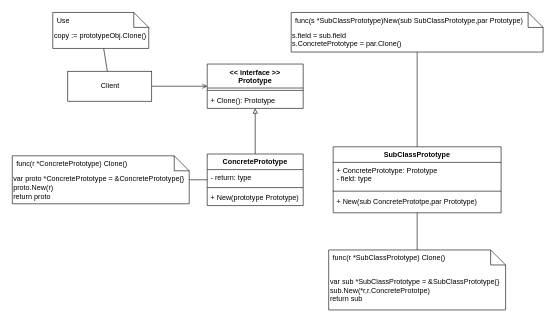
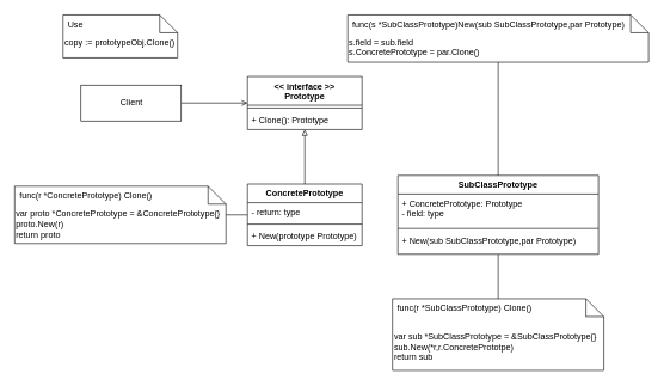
  <mxCell id="0" />
  <mxCell id="1" parent="0" />
  <mxCell id="2" value="&lt;&lt; interface &gt;&gt;&#10;Prototype" style="swimlane;fontStyle=1;align=center;verticalAlign=top;childLayout=stackLayout;horizontal=1;startSize=40;horizontalStack=0;resizeParent=1;resizeParentMax=0;resizeLast=0;collapsible=1;marginBottom=0;" parent="1" vertex="1"><mxGeometry x="345" y="106" width="160" height="74" as="geometry" /></mxCell>
  <mxCell id="3" value="" style="line;strokeWidth=1;fillColor=none;align=left;verticalAlign=middle;spacingTop=-1;spacingLeft=3;spacingRight=3;rotatable=0;labelPosition=right;points=[];portConstraint=eastwest;strokeColor=inherit;" parent="2" vertex="1"><mxGeometry y="40" width="160" height="8" as="geometry" /></mxCell>
  <mxCell id="4" value="+ Clone(): Prototype" style="text;strokeColor=none;fillColor=none;align=left;verticalAlign=top;spacingLeft=4;spacingRight=4;overflow=hidden;rotatable=0;points=[[0,0.5],[1,0.5]];portConstraint=eastwest;" parent="2" vertex="1"><mxGeometry y="48" width="160" height="26" as="geometry" /></mxCell>
  <mxCell id="5" value="" style="edgeStyle=none;html=1;endArrow=block;endFill=0;" parent="1" source="6" target="2" edge="1"><mxGeometry relative="1" as="geometry" /></mxCell>
  <mxCell id="6" value="ConcretePrototype" style="swimlane;fontStyle=1;align=center;verticalAlign=top;childLayout=stackLayout;horizontal=1;startSize=26;horizontalStack=0;resizeParent=1;resizeParentMax=0;resizeLast=0;collapsible=1;marginBottom=0;" parent="1" vertex="1"><mxGeometry x="345" y="256" width="160" height="86" as="geometry" /></mxCell>
  <mxCell id="7" value="- return: type" style="text;strokeColor=none;fillColor=none;align=left;verticalAlign=top;spacingLeft=4;spacingRight=4;overflow=hidden;rotatable=0;points=[[0,0.5],[1,0.5]];portConstraint=eastwest;" parent="6" vertex="1"><mxGeometry y="26" width="160" height="26" as="geometry" /></mxCell>
  <mxCell id="8" value="" style="line;strokeWidth=1;fillColor=none;align=left;verticalAlign=middle;spacingTop=-1;spacingLeft=3;spacingRight=3;rotatable=0;labelPosition=right;points=[];portConstraint=eastwest;strokeColor=inherit;" parent="6" vertex="1"><mxGeometry y="52" width="160" height="8" as="geometry" /></mxCell>
  <mxCell id="9" value="+ New(prototype Prototype)" style="text;strokeColor=none;fillColor=none;align=left;verticalAlign=top;spacingLeft=4;spacingRight=4;overflow=hidden;rotatable=0;points=[[0,0.5],[1,0.5]];portConstraint=eastwest;" vertex="1" parent="6"><mxGeometry y="60" width="160" height="26" as="geometry" /></mxCell>
  <mxCell id="10" value="SubClassPrototype" style="swimlane;fontStyle=1;align=center;verticalAlign=top;childLayout=stackLayout;horizontal=1;startSize=26;horizontalStack=0;resizeParent=1;resizeParentMax=0;resizeLast=0;collapsible=1;marginBottom=0;" parent="1" vertex="1"><mxGeometry x="555" y="244" width="280" height="110" as="geometry" /></mxCell>
  <mxCell id="11" value="+ ConcretePrototype: Prototype&#10;- field: type" style="text;strokeColor=none;fillColor=none;align=left;verticalAlign=top;spacingLeft=4;spacingRight=4;overflow=hidden;rotatable=0;points=[[0,0.5],[1,0.5]];portConstraint=eastwest;" parent="10" vertex="1"><mxGeometry y="26" width="280" height="44" as="geometry" /></mxCell>
  <mxCell id="12" value="" style="line;strokeWidth=1;fillColor=none;align=left;verticalAlign=middle;spacingTop=-1;spacingLeft=3;spacingRight=3;rotatable=0;labelPosition=right;points=[];portConstraint=eastwest;strokeColor=inherit;" parent="10" vertex="1"><mxGeometry y="70" width="280" height="8" as="geometry" /></mxCell>
- <mxCell id="13" value="+ New(sub ConcretePrototpe,par Prototype)" style="text;strokeColor=none;fillColor=none;align=left;verticalAlign=top;spacingLeft=4;spacingRight=4;overflow=hidden;rotatable=0;points=[[0,0.5],[1,0.5]];portConstraint=eastwest;" vertex="1" parent="10"><mxGeometry y="78" width="280" height="32" as="geometry" /></mxCell>
+ <mxCell id="13" value="+ New(sub SubClassPrototype,par Prototype)" style="text;strokeColor=none;fillColor=none;align=left;verticalAlign=top;spacingLeft=4;spacingRight=4;overflow=hidden;rotatable=0;points=[[0,0.5],[1,0.5]];portConstraint=eastwest;" vertex="1" parent="10"><mxGeometry y="78" width="280" height="32" as="geometry" /></mxCell>
  <mxCell id="14" value="" style="edgeStyle=none;html=1;endArrow=open;endFill=0;" parent="1" source="15" target="2" edge="1"><mxGeometry relative="1" as="geometry" /></mxCell>
  <mxCell id="15" value="Client" style="html=1;" parent="1" vertex="1"><mxGeometry x="112.5" y="118" width="140" height="50" as="geometry" /></mxCell>
- <mxCell id="16" value="" style="edgeStyle=none;html=1;endArrow=none;endFill=0;" parent="1" source="17" target="15" edge="1"><mxGeometry relative="1" as="geometry" /></mxCell>
  <mxCell id="17" value="copy := prototypeObj.Clone()" style="shape=note2;boundedLbl=1;whiteSpace=wrap;html=1;size=25;verticalAlign=top;align=left;" parent="1" vertex="1"><mxGeometry x="87.5" y="20" width="160" height="60" as="geometry" /></mxCell>
  <mxCell id="18" value="Use" style="resizeWidth=1;part=1;strokeColor=none;fillColor=none;align=left;spacingLeft=5;" parent="17" vertex="1"><mxGeometry width="160" height="25" relative="1" as="geometry" /></mxCell>
  <mxCell id="19" value="" style="edgeStyle=none;html=1;endArrow=none;endFill=0;" parent="1" source="20" target="6" edge="1"><mxGeometry relative="1" as="geometry" /></mxCell>
  <mxCell id="20" value="var proto *ConcretePrototype = &amp;amp;ConcretePrototype{}&lt;br&gt;proto.New(r)&lt;br&gt;return proto" style="shape=note2;boundedLbl=1;whiteSpace=wrap;html=1;size=25;verticalAlign=top;align=left;" parent="1" vertex="1"><mxGeometry x="20" y="259" width="295" height="80" as="geometry" /></mxCell>
  <mxCell id="21" value="func(r *ConcretePrototype) Clone()" style="resizeWidth=1;part=1;strokeColor=none;fillColor=none;align=left;spacingLeft=5;" parent="20" vertex="1"><mxGeometry width="295.0" height="25" relative="1" as="geometry" /></mxCell>
  <mxCell id="22" value="" style="edgeStyle=none;html=1;endArrow=none;endFill=0;" edge="1" parent="1" source="23" target="13"><mxGeometry relative="1" as="geometry" /></mxCell>
  <mxCell id="23" value="&lt;br&gt;var sub *SubClassPrototype = &amp;amp;SubClassPrototype{}&lt;br&gt;sub.New(*r,r.ConcretePrototpe)&lt;br&gt;return sub" style="shape=note2;boundedLbl=1;whiteSpace=wrap;html=1;size=25;verticalAlign=top;align=left;" vertex="1" parent="1"><mxGeometry x="547.5" y="416" width="295" height="100" as="geometry" /></mxCell>
  <mxCell id="24" value="func(r *SubClassPrototype) Clone()" style="resizeWidth=1;part=1;strokeColor=none;fillColor=none;align=left;spacingLeft=5;" vertex="1" parent="23"><mxGeometry width="295.0" height="25" relative="1" as="geometry" /></mxCell>
  <mxCell id="25" value="" style="edgeStyle=none;html=1;endArrow=none;endFill=0;" edge="1" parent="1" source="26" target="10"><mxGeometry relative="1" as="geometry" /></mxCell>
  <mxCell id="26" value="s.field = sub.field&lt;br&gt;s.ConcretePrototype = par.Clone()" style="shape=note2;boundedLbl=1;whiteSpace=wrap;html=1;size=25;verticalAlign=top;align=left;" vertex="1" parent="1"><mxGeometry x="485" y="20" width="420" height="66" as="geometry" /></mxCell>
  <mxCell id="27" value="func(s *SubClassPrototype)New(sub SubClassPrototype,par Prototype)" style="resizeWidth=1;part=1;strokeColor=none;fillColor=none;align=left;spacingLeft=5;" vertex="1" parent="26"><mxGeometry width="420.0" height="25" relative="1" as="geometry" /></mxCell>
